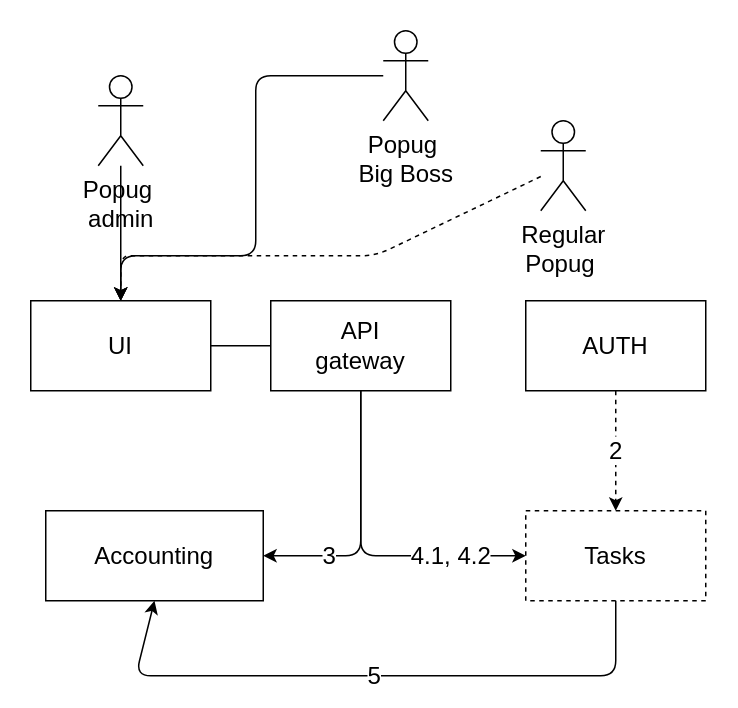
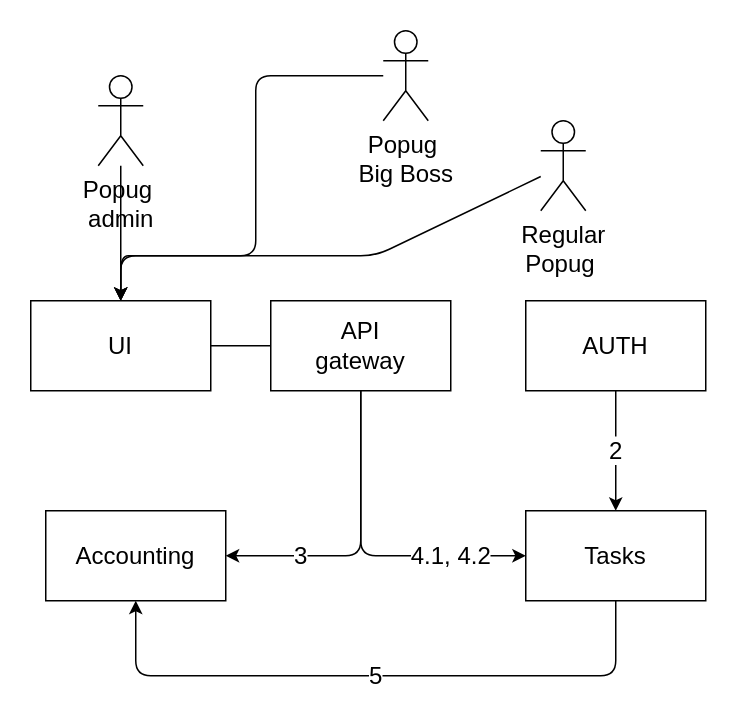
  <mxCell id="0" />
  <mxCell id="1" parent="0" />
  <mxCell id="2" style="edgeStyle=none;html=1;entryX=0;entryY=0.5;entryDx=0;entryDy=0;fontSize=16;fillColor=none;fontColor=#000000;labelBackgroundColor=none;strokeColor=#000000;endArrow=none;" edge="1" parent="1" source="3" target="6"><mxGeometry relative="1" as="geometry" /></mxCell>
  <mxCell id="3" value="UI" style="rounded=0;whiteSpace=wrap;html=1;fontSize=16;fillColor=none;fontColor=#000000;labelBackgroundColor=none;strokeColor=#000000;" vertex="1" parent="1"><mxGeometry y="200" width="120" height="60" as="geometry" x="20" /></mxCell>
  <mxCell id="4" value="3" style="edgeStyle=none;html=1;entryX=1;entryY=0.5;entryDx=0;entryDy=0;fontSize=16;fillColor=none;fontColor=#000000;labelBackgroundColor=#FFFFFF;strokeColor=#000000;" edge="1" parent="1" source="6" target="11"><mxGeometry x="0.5" relative="1" as="geometry"><Array as="points"><mxPoint x="240" y="370" /></Array><mxPoint as="offset" /></mxGeometry></mxCell>
  <mxCell id="5" value="4.1, 4.2" style="edgeStyle=none;html=1;entryX=0;entryY=0.5;entryDx=0;entryDy=0;fontSize=16;fillColor=none;fontColor=#000000;labelBackgroundColor=#FFFFFF;strokeColor=#000000;" edge="1" parent="1" source="6" target="9"><mxGeometry x="0.545" relative="1" as="geometry"><Array as="points"><mxPoint x="240" y="370" /></Array><mxPoint as="offset" /></mxGeometry></mxCell>
  <mxCell id="6" value="API&lt;br&gt;gateway" style="rounded=0;whiteSpace=wrap;html=1;fontSize=16;fillColor=none;fontColor=#000000;labelBackgroundColor=none;strokeColor=#000000;" vertex="1" parent="1"><mxGeometry x="180" y="200" width="120" height="60" as="geometry" /></mxCell>
- <mxCell id="7" value="2" style="edgeStyle=none;html=1;entryX=0.5;entryY=0;entryDx=0;entryDy=0;fontSize=16;fillColor=none;fontColor=#000000;labelBackgroundColor=#FFFFFF;strokeColor=#000000;dashed=1;" edge="1" parent="1" source="8" target="9"><mxGeometry relative="1" as="geometry" /></mxCell>
+ <mxCell id="7" value="2" style="edgeStyle=none;html=1;entryX=0.5;entryY=0;entryDx=0;entryDy=0;fontSize=16;fillColor=none;fontColor=#000000;labelBackgroundColor=#FFFFFF;strokeColor=#000000;" edge="1" parent="1" source="8" target="9"><mxGeometry relative="1" as="geometry" /></mxCell>
  <mxCell id="8" value="AUTH" style="rounded=0;whiteSpace=wrap;html=1;fontSize=16;fillColor=none;fontColor=#000000;strokeColor=#000000;" vertex="1" parent="1"><mxGeometry x="350" y="200" width="120" height="60" as="geometry" /></mxCell>
- <mxCell id="9" value="Tasks" style="rounded=0;whiteSpace=wrap;html=1;fontSize=16;fillColor=none;fontColor=#000000;strokeColor=#000000;dashed=1;" vertex="1" parent="1"><mxGeometry x="350" y="340" width="120" height="60" as="geometry" /></mxCell>
+ <mxCell id="9" value="Tasks" style="rounded=0;whiteSpace=wrap;html=1;fontSize=16;fillColor=none;fontColor=#000000;strokeColor=#000000;" vertex="1" parent="1"><mxGeometry x="350" y="340" width="120" height="60" as="geometry" /></mxCell>
  <mxCell id="10" value="5" style="edgeStyle=none;html=1;entryX=0.5;entryY=1;entryDx=0;entryDy=0;fontSize=16;exitX=0.5;exitY=1;exitDx=0;exitDy=0;endArrow=none;endFill=0;startArrow=classic;startFill=1;labelBackgroundColor=#FFFFFF;strokeColor=#000000;fontColor=#000000;" edge="1" parent="1" source="11" target="9"><mxGeometry relative="1" as="geometry"><Array as="points"><mxPoint x="90" y="450" /><mxPoint x="410" y="450" /></Array></mxGeometry></mxCell>
- <mxCell id="11" value="Accounting" style="rounded=0;whiteSpace=wrap;html=1;fontSize=16;fillColor=none;fontColor=#000000;labelBackgroundColor=none;strokeColor=#000000;" vertex="1" parent="1"><mxGeometry x="30" y="340" width="145" height="60" as="geometry" /></mxCell>
+ <mxCell id="11" value="Accounting" style="rounded=0;whiteSpace=wrap;html=1;fontSize=16;fillColor=none;fontColor=#000000;labelBackgroundColor=none;strokeColor=#000000;" vertex="1" parent="1"><mxGeometry x="30" y="340" width="120" height="60" as="geometry" /></mxCell>
  <mxCell id="12" style="edgeStyle=none;html=1;entryX=0.5;entryY=0;entryDx=0;entryDy=0;fontSize=16;strokeColor=#000000;" edge="1" parent="1" source="13" target="3"><mxGeometry relative="1" as="geometry" /></mxCell>
  <mxCell id="13" value="Popug&amp;nbsp;&lt;br&gt;admin" style="shape=umlActor;verticalLabelPosition=bottom;verticalAlign=top;html=1;outlineConnect=0;fontSize=16;strokeColor=#000000;fontColor=#000000;" vertex="1" parent="1"><mxGeometry x="65" y="50" width="30" height="60" as="geometry" /></mxCell>
  <mxCell id="14" style="edgeStyle=none;html=1;fontSize=16;strokeColor=#000000;" edge="1" parent="1" source="15"><mxGeometry relative="1" as="geometry"><mxPoint x="80" y="200" as="targetPoint" /><Array as="points"><mxPoint x="170" y="50" /><mxPoint x="170" y="170" /><mxPoint x="80" y="170" /></Array></mxGeometry></mxCell>
  <mxCell id="15" value="Popug&amp;nbsp;&lt;br&gt;Big Boss" style="shape=umlActor;verticalLabelPosition=bottom;verticalAlign=top;html=1;outlineConnect=0;fontSize=16;strokeColor=#000000;fontColor=#000000;" vertex="1" parent="1"><mxGeometry x="255" y="20" width="30" height="60" as="geometry" /></mxCell>
- <mxCell id="16" style="edgeStyle=none;html=1;entryX=0.5;entryY=0;entryDx=0;entryDy=0;fontSize=16;strokeColor=#000000;dashed=1;" edge="1" parent="1" source="17" target="3"><mxGeometry relative="1" as="geometry"><Array as="points"><mxPoint x="250" y="170" /><mxPoint x="100" y="170" /><mxPoint x="80" y="170" /></Array></mxGeometry></mxCell>
+ <mxCell id="16" style="edgeStyle=none;html=1;entryX=0.5;entryY=0;entryDx=0;entryDy=0;fontSize=16;strokeColor=#000000;" edge="1" parent="1" source="17" target="3"><mxGeometry relative="1" as="geometry"><Array as="points"><mxPoint x="250" y="170" /><mxPoint x="100" y="170" /><mxPoint x="80" y="170" /></Array></mxGeometry></mxCell>
  <mxCell id="17" value="Regular&lt;br&gt;Popug&amp;nbsp;" style="shape=umlActor;verticalLabelPosition=bottom;verticalAlign=top;html=1;outlineConnect=0;fontSize=16;strokeColor=#000000;fontColor=#000000;" vertex="1" parent="1"><mxGeometry x="360" y="80" width="30" height="60" as="geometry" /></mxCell>
